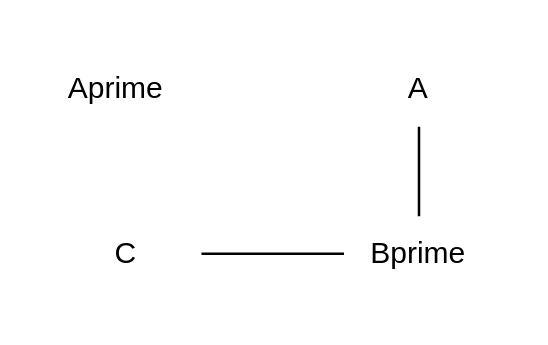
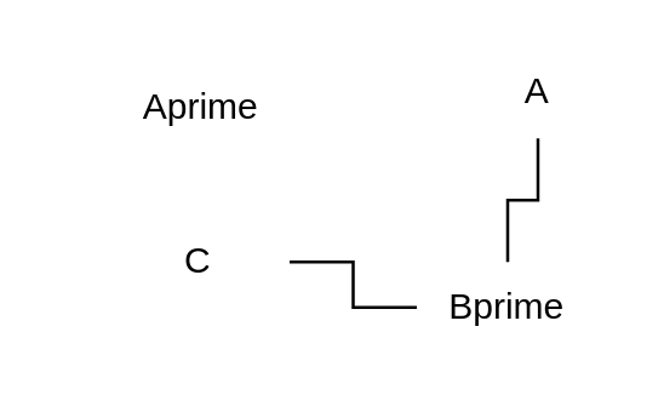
  <mxCell id="0" />
  <mxCell id="1" parent="0" />
  <mxCell id="2" style="edgeStyle=orthogonalEdgeStyle;rounded=0;orthogonalLoop=1;jettySize=auto;html=1;exitX=1;exitY=0.5;exitDx=0;exitDy=0;entryX=0;entryY=0.5;entryDx=0;entryDy=0;endArrow=none;endFill=0;" edge="1" parent="1" source="3" target="5"><mxGeometry relative="1" as="geometry" /></mxCell>
- <mxCell id="3" value="C" style="text;html=1;strokeColor=none;fillColor=none;align=center;verticalAlign=middle;whiteSpace=wrap;rounded=0;" vertex="1" parent="1"><mxGeometry x="20" y="86" width="60" height="30" as="geometry" /></mxCell>
+ <mxCell id="3" value="C" style="text;html=1;strokeColor=none;fillColor=none;align=center;verticalAlign=middle;whiteSpace=wrap;rounded=0;" vertex="1" parent="1"><mxGeometry x="35" y="71" width="60" height="30" as="geometry" /></mxCell>
  <mxCell id="4" style="edgeStyle=orthogonalEdgeStyle;rounded=0;orthogonalLoop=1;jettySize=auto;html=1;exitX=0.5;exitY=0;exitDx=0;exitDy=0;endArrow=none;endFill=0;" edge="1" parent="1" source="5" target="6"><mxGeometry relative="1" as="geometry"><mxPoint x="167" y="35.2" as="targetPoint" /></mxGeometry></mxCell>
  <mxCell id="5" value="Bprime" style="text;html=1;strokeColor=none;fillColor=none;align=center;verticalAlign=middle;whiteSpace=wrap;rounded=0;" vertex="1" parent="1"><mxGeometry x="137" y="86" width="60" height="30" as="geometry" /></mxCell>
- <mxCell id="6" value="A" style="text;html=1;strokeColor=none;fillColor=none;align=center;verticalAlign=middle;whiteSpace=wrap;rounded=0;" vertex="1" parent="1"><mxGeometry x="137" y="20.2" width="60" height="30" as="geometry" /></mxCell>
- <mxCell id="7" value="Aprime" style="text;html=1;strokeColor=none;fillColor=none;align=center;verticalAlign=middle;whiteSpace=wrap;rounded=0;" vertex="1" parent="1"><mxGeometry x="16" y="20.2" width="60" height="30" as="geometry" /></mxCell>
+ <mxCell id="6" value="A" style="text;html=1;strokeColor=none;fillColor=none;align=center;verticalAlign=middle;whiteSpace=wrap;rounded=0;" vertex="1" parent="1"><mxGeometry x="147" y="15.2" width="60" height="30" as="geometry" /></mxCell>
+ <mxCell id="7" value="Aprime" style="text;html=1;strokeColor=none;fillColor=none;align=center;verticalAlign=middle;whiteSpace=wrap;rounded=0;" vertex="1" parent="1"><mxGeometry x="36" y="20.2" width="60" height="30" as="geometry" /></mxCell>
